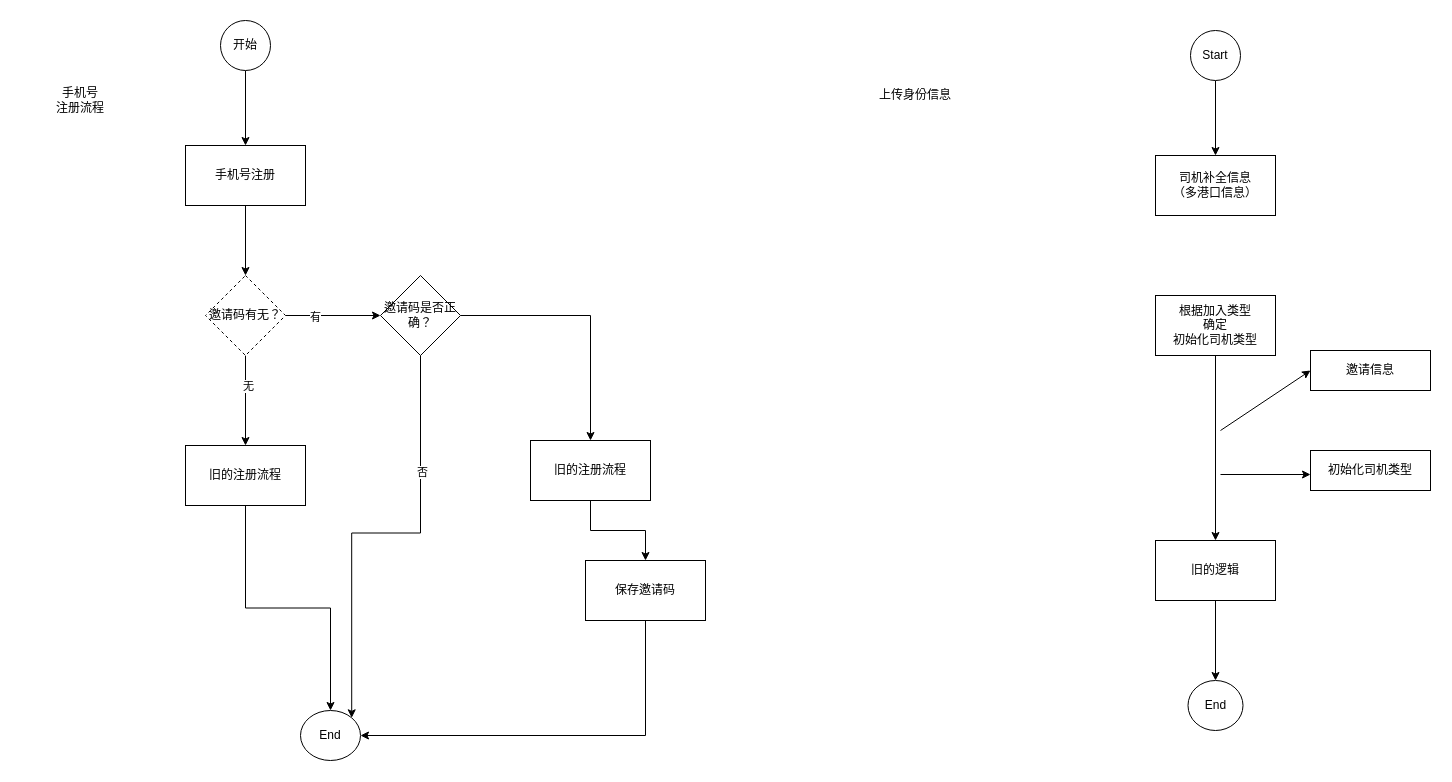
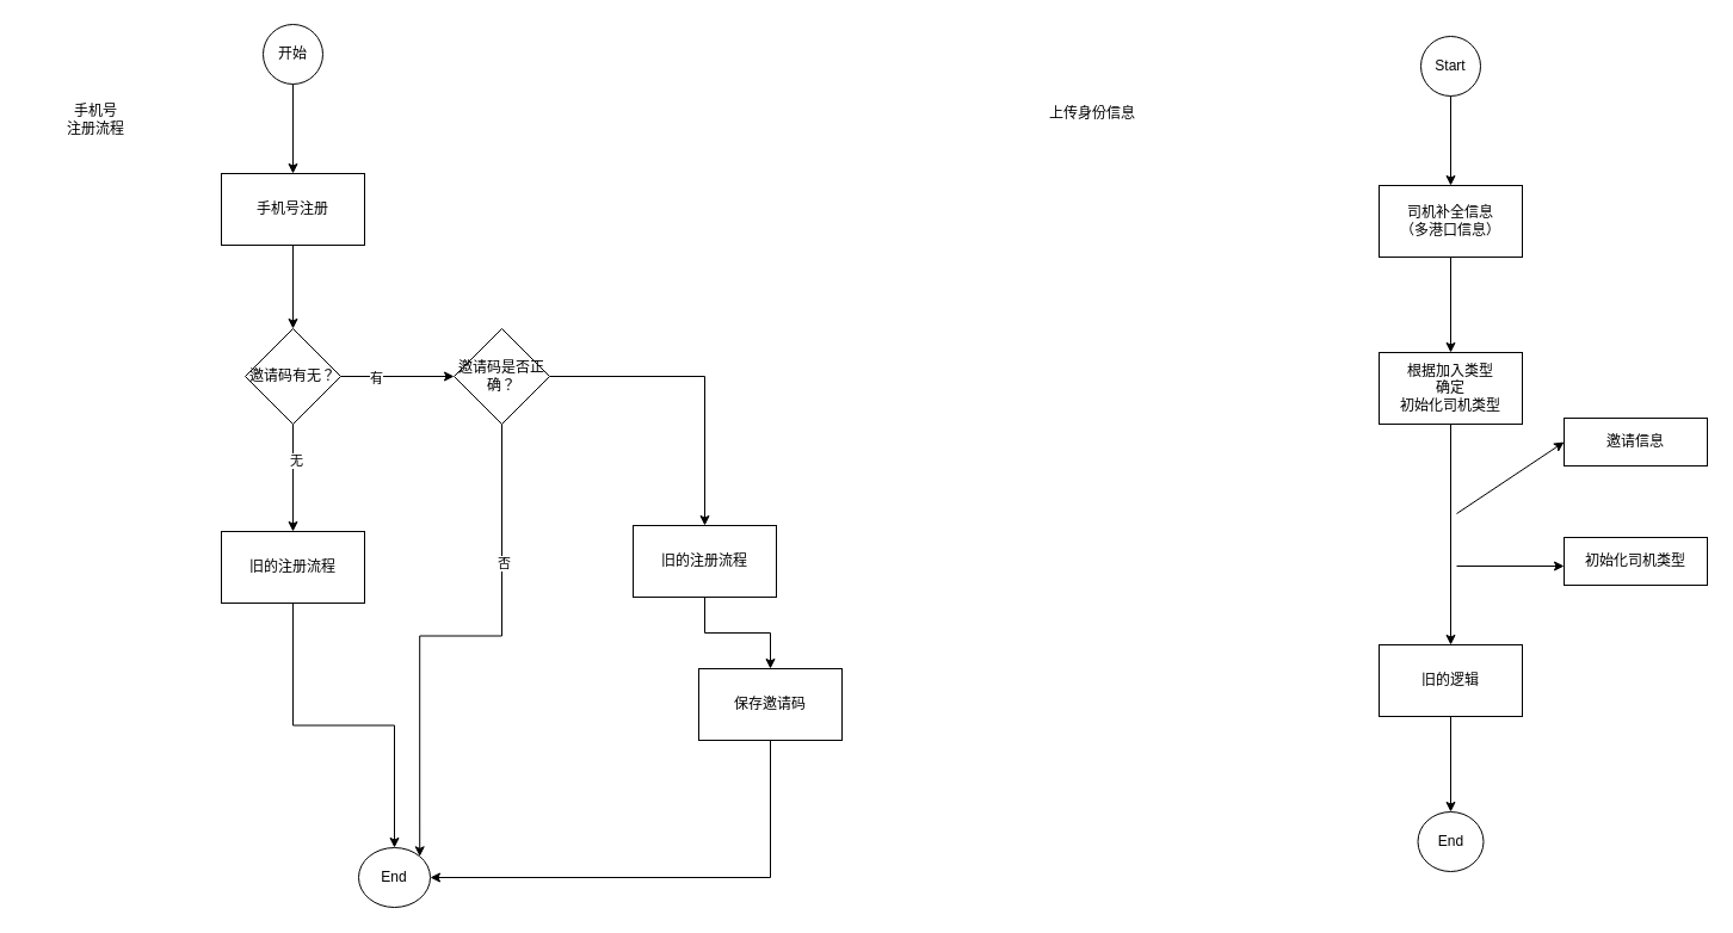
  <mxCell id="0" />
  <mxCell id="1" parent="0" />
  <mxCell id="2" value="" style="edgeStyle=orthogonalEdgeStyle;rounded=0;orthogonalLoop=1;jettySize=auto;html=1;" edge="1" parent="1" source="3" target="5"><mxGeometry relative="1" as="geometry" /></mxCell>
  <mxCell id="3" value="开始" style="ellipse;whiteSpace=wrap;html=1;" vertex="1" parent="1"><mxGeometry x="220" y="20" width="50" height="50" as="geometry" /></mxCell>
  <mxCell id="4" value="" style="edgeStyle=orthogonalEdgeStyle;rounded=0;orthogonalLoop=1;jettySize=auto;html=1;" edge="1" parent="1" source="5" target="10"><mxGeometry relative="1" as="geometry" /></mxCell>
  <mxCell id="5" value="手机号注册" style="whiteSpace=wrap;html=1;" vertex="1" parent="1"><mxGeometry x="185" y="145" width="120" height="60" as="geometry" /></mxCell>
  <mxCell id="6" value="" style="edgeStyle=orthogonalEdgeStyle;rounded=0;orthogonalLoop=1;jettySize=auto;html=1;" edge="1" parent="1" source="10" target="12"><mxGeometry relative="1" as="geometry" /></mxCell>
  <mxCell id="7" value="无" style="edgeLabel;html=1;align=center;verticalAlign=middle;resizable=0;points=[];" vertex="1" connectable="0" parent="6"><mxGeometry x="-0.333" y="2" relative="1" as="geometry"><mxPoint as="offset" /></mxGeometry></mxCell>
  <mxCell id="8" value="" style="edgeStyle=orthogonalEdgeStyle;rounded=0;orthogonalLoop=1;jettySize=auto;html=1;" edge="1" parent="1" source="10"><mxGeometry relative="1" as="geometry"><mxPoint x="380" y="315" as="targetPoint" /></mxGeometry></mxCell>
  <mxCell id="9" value="有" style="edgeLabel;html=1;align=center;verticalAlign=middle;resizable=0;points=[];" vertex="1" connectable="0" parent="8"><mxGeometry x="-0.4" y="-1" relative="1" as="geometry"><mxPoint as="offset" /></mxGeometry></mxCell>
- <mxCell id="10" value="邀请码有无？" style="rhombus;whiteSpace=wrap;html=1;dashed=1;" vertex="1" parent="1"><mxGeometry x="205" y="275" width="80" height="80" as="geometry" /></mxCell>
+ <mxCell id="10" value="邀请码有无？" style="rhombus;whiteSpace=wrap;html=1;" vertex="1" parent="1"><mxGeometry x="205" y="275" width="80" height="80" as="geometry" /></mxCell>
  <mxCell id="11" value="" style="edgeStyle=orthogonalEdgeStyle;rounded=0;orthogonalLoop=1;jettySize=auto;html=1;" edge="1" parent="1" source="12" target="17"><mxGeometry relative="1" as="geometry" /></mxCell>
  <mxCell id="12" value="旧的注册流程" style="whiteSpace=wrap;html=1;" vertex="1" parent="1"><mxGeometry x="185" y="445" width="120" height="60" as="geometry" /></mxCell>
  <mxCell id="13" style="edgeStyle=orthogonalEdgeStyle;rounded=0;orthogonalLoop=1;jettySize=auto;html=1;exitX=0.5;exitY=1;exitDx=0;exitDy=0;entryX=1;entryY=0;entryDx=0;entryDy=0;" edge="1" parent="1" source="16" target="17"><mxGeometry relative="1" as="geometry" /></mxCell>
  <mxCell id="14" value="否" style="edgeLabel;html=1;align=center;verticalAlign=middle;resizable=0;points=[];" vertex="1" connectable="0" parent="13"><mxGeometry x="-0.462" y="1" relative="1" as="geometry"><mxPoint as="offset" /></mxGeometry></mxCell>
  <mxCell id="15" value="" style="edgeStyle=orthogonalEdgeStyle;rounded=0;orthogonalLoop=1;jettySize=auto;html=1;" edge="1" parent="1" source="16" target="19"><mxGeometry relative="1" as="geometry" /></mxCell>
  <mxCell id="16" value="邀请码是否正确？" style="rhombus;whiteSpace=wrap;html=1;" vertex="1" parent="1"><mxGeometry x="380" y="275" width="80" height="80" as="geometry" /></mxCell>
  <mxCell id="17" value="End" style="ellipse;whiteSpace=wrap;html=1;" vertex="1" parent="1"><mxGeometry x="300" y="710" width="60" height="50" as="geometry" /></mxCell>
  <mxCell id="18" value="" style="edgeStyle=orthogonalEdgeStyle;rounded=0;orthogonalLoop=1;jettySize=auto;html=1;" edge="1" parent="1" source="19" target="21"><mxGeometry relative="1" as="geometry" /></mxCell>
  <mxCell id="19" value="旧的注册流程" style="whiteSpace=wrap;html=1;" vertex="1" parent="1"><mxGeometry x="530" y="440" width="120" height="60" as="geometry" /></mxCell>
  <mxCell id="20" style="edgeStyle=orthogonalEdgeStyle;rounded=0;orthogonalLoop=1;jettySize=auto;html=1;exitX=0.5;exitY=1;exitDx=0;exitDy=0;entryX=1;entryY=0.5;entryDx=0;entryDy=0;" edge="1" parent="1" source="21" target="17"><mxGeometry relative="1" as="geometry" /></mxCell>
  <mxCell id="21" value="保存邀请码" style="whiteSpace=wrap;html=1;" vertex="1" parent="1"><mxGeometry x="585" y="560" width="120" height="60" as="geometry" /></mxCell>
  <mxCell id="22" value="手机号&lt;br&gt;注册流程" style="text;html=1;strokeColor=none;fillColor=none;align=center;verticalAlign=middle;whiteSpace=wrap;rounded=0;" vertex="1" parent="1"><mxGeometry x="20" y="55" width="120" height="90" as="geometry" /></mxCell>
  <mxCell id="23" value="" style="edgeStyle=orthogonalEdgeStyle;rounded=0;orthogonalLoop=1;jettySize=auto;html=1;" edge="1" parent="1" source="24" target="27"><mxGeometry relative="1" as="geometry" /></mxCell>
  <mxCell id="24" value="Start" style="ellipse;whiteSpace=wrap;html=1;" vertex="1" parent="1"><mxGeometry x="1190" y="30" width="50" height="50" as="geometry" /></mxCell>
  <mxCell id="25" value="上传身份信息" style="text;html=1;strokeColor=none;fillColor=none;align=center;verticalAlign=middle;whiteSpace=wrap;rounded=0;" vertex="1" parent="1"><mxGeometry x="860" y="80" width="110" height="30" as="geometry" /></mxCell>
+ <mxCell id="26" value="" style="edgeStyle=orthogonalEdgeStyle;rounded=0;orthogonalLoop=1;jettySize=auto;html=1;" edge="1" parent="1" source="27" target="29"><mxGeometry relative="1" as="geometry" /></mxCell>
  <mxCell id="27" value="司机补全信息&lt;br&gt;（多港口信息）" style="whiteSpace=wrap;html=1;" vertex="1" parent="1"><mxGeometry x="1155" y="155" width="120" height="60" as="geometry" /></mxCell>
  <mxCell id="28" value="" style="edgeStyle=orthogonalEdgeStyle;rounded=0;orthogonalLoop=1;jettySize=auto;html=1;" edge="1" parent="1" source="29" target="31"><mxGeometry relative="1" as="geometry" /></mxCell>
  <mxCell id="29" value="根据加入类型&lt;br&gt;确定&lt;br&gt;初始化司机类型" style="whiteSpace=wrap;html=1;" vertex="1" parent="1"><mxGeometry x="1155" y="295" width="120" height="60" as="geometry" /></mxCell>
  <mxCell id="30" value="" style="edgeStyle=orthogonalEdgeStyle;rounded=0;orthogonalLoop=1;jettySize=auto;html=1;" edge="1" parent="1" source="31" target="34"><mxGeometry relative="1" as="geometry" /></mxCell>
  <mxCell id="31" value="旧的逻辑" style="whiteSpace=wrap;html=1;" vertex="1" parent="1"><mxGeometry x="1155" y="540" width="120" height="60" as="geometry" /></mxCell>
  <mxCell id="32" value="邀请信息" style="rounded=0;whiteSpace=wrap;html=1;" vertex="1" parent="1"><mxGeometry x="1310" y="350" width="120" height="40" as="geometry" /></mxCell>
  <mxCell id="33" value="初始化司机类型" style="rounded=0;whiteSpace=wrap;html=1;" vertex="1" parent="1"><mxGeometry x="1310" y="450" width="120" height="40" as="geometry" /></mxCell>
  <mxCell id="34" value="End" style="ellipse;whiteSpace=wrap;html=1;" vertex="1" parent="1"><mxGeometry x="1187.5" y="680" width="55" height="50" as="geometry" /></mxCell>
  <mxCell id="35" value="" style="endArrow=classic;html=1;entryX=0;entryY=0.5;entryDx=0;entryDy=0;" edge="1" parent="1" target="32"><mxGeometry width="50" height="50" relative="1" as="geometry"><mxPoint x="1220" y="430" as="sourcePoint" /><mxPoint x="1280" y="410" as="targetPoint" /></mxGeometry></mxCell>
  <mxCell id="36" value="" style="endArrow=classic;html=1;entryX=0;entryY=0.5;entryDx=0;entryDy=0;" edge="1" parent="1"><mxGeometry width="50" height="50" relative="1" as="geometry"><mxPoint x="1220" y="474" as="sourcePoint" /><mxPoint x="1310" y="474" as="targetPoint" /></mxGeometry></mxCell>
